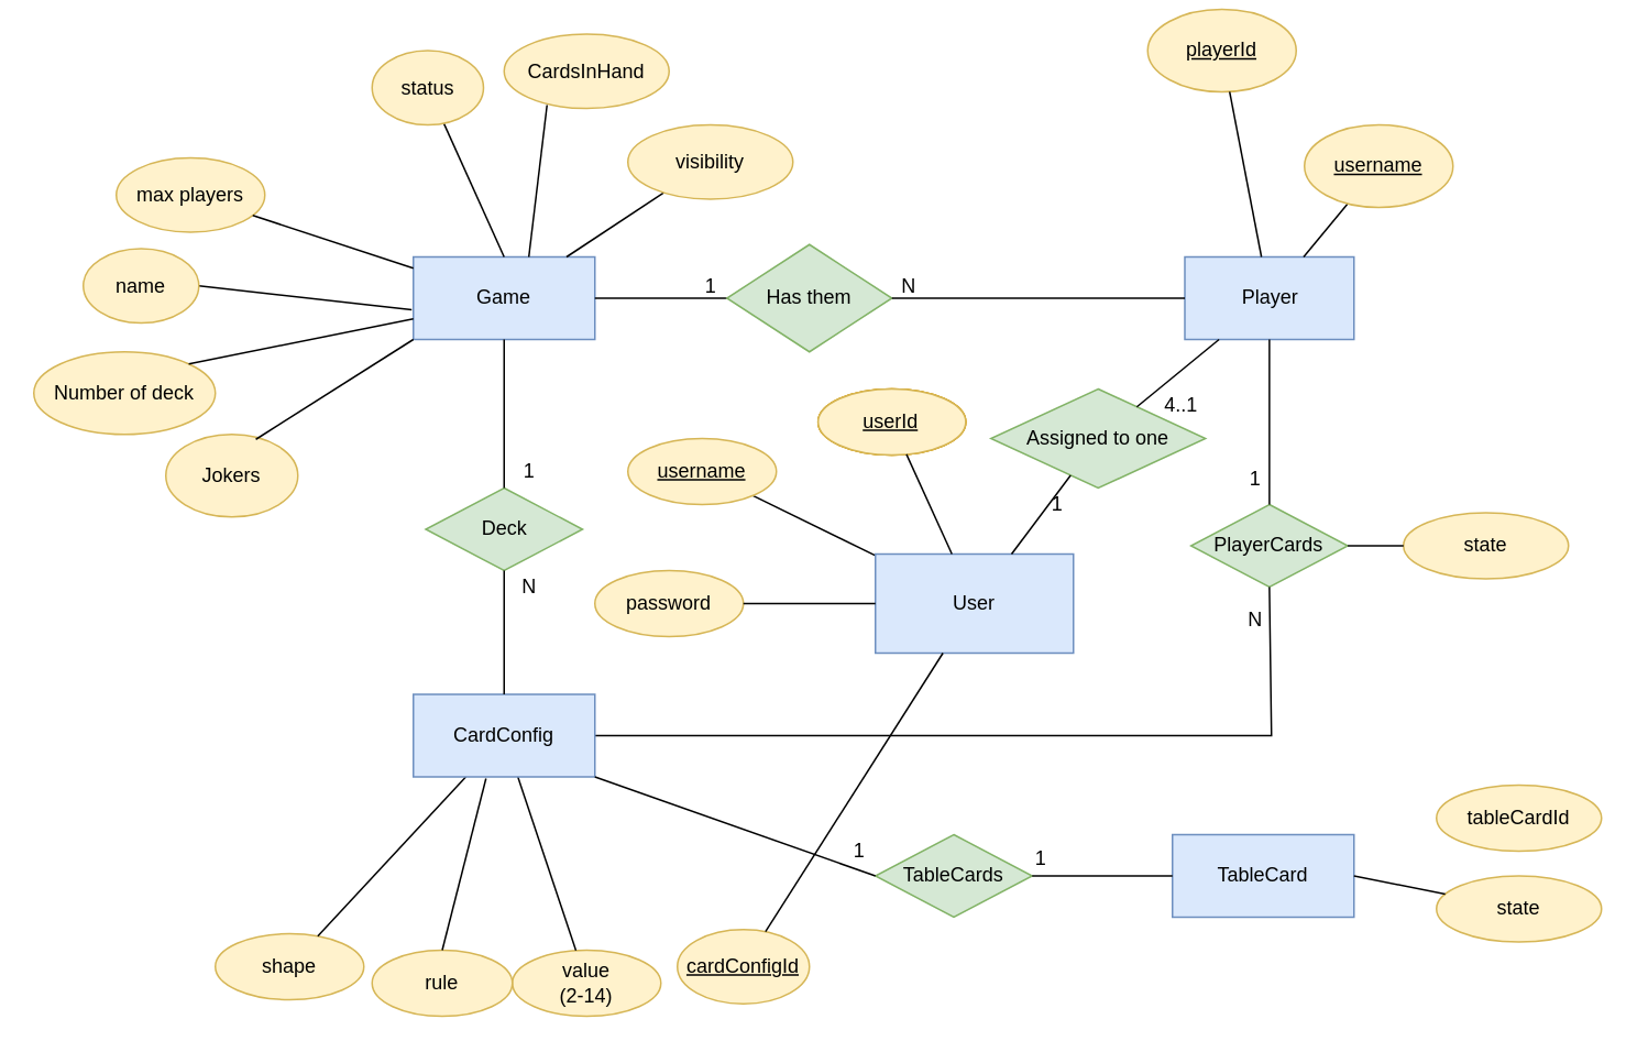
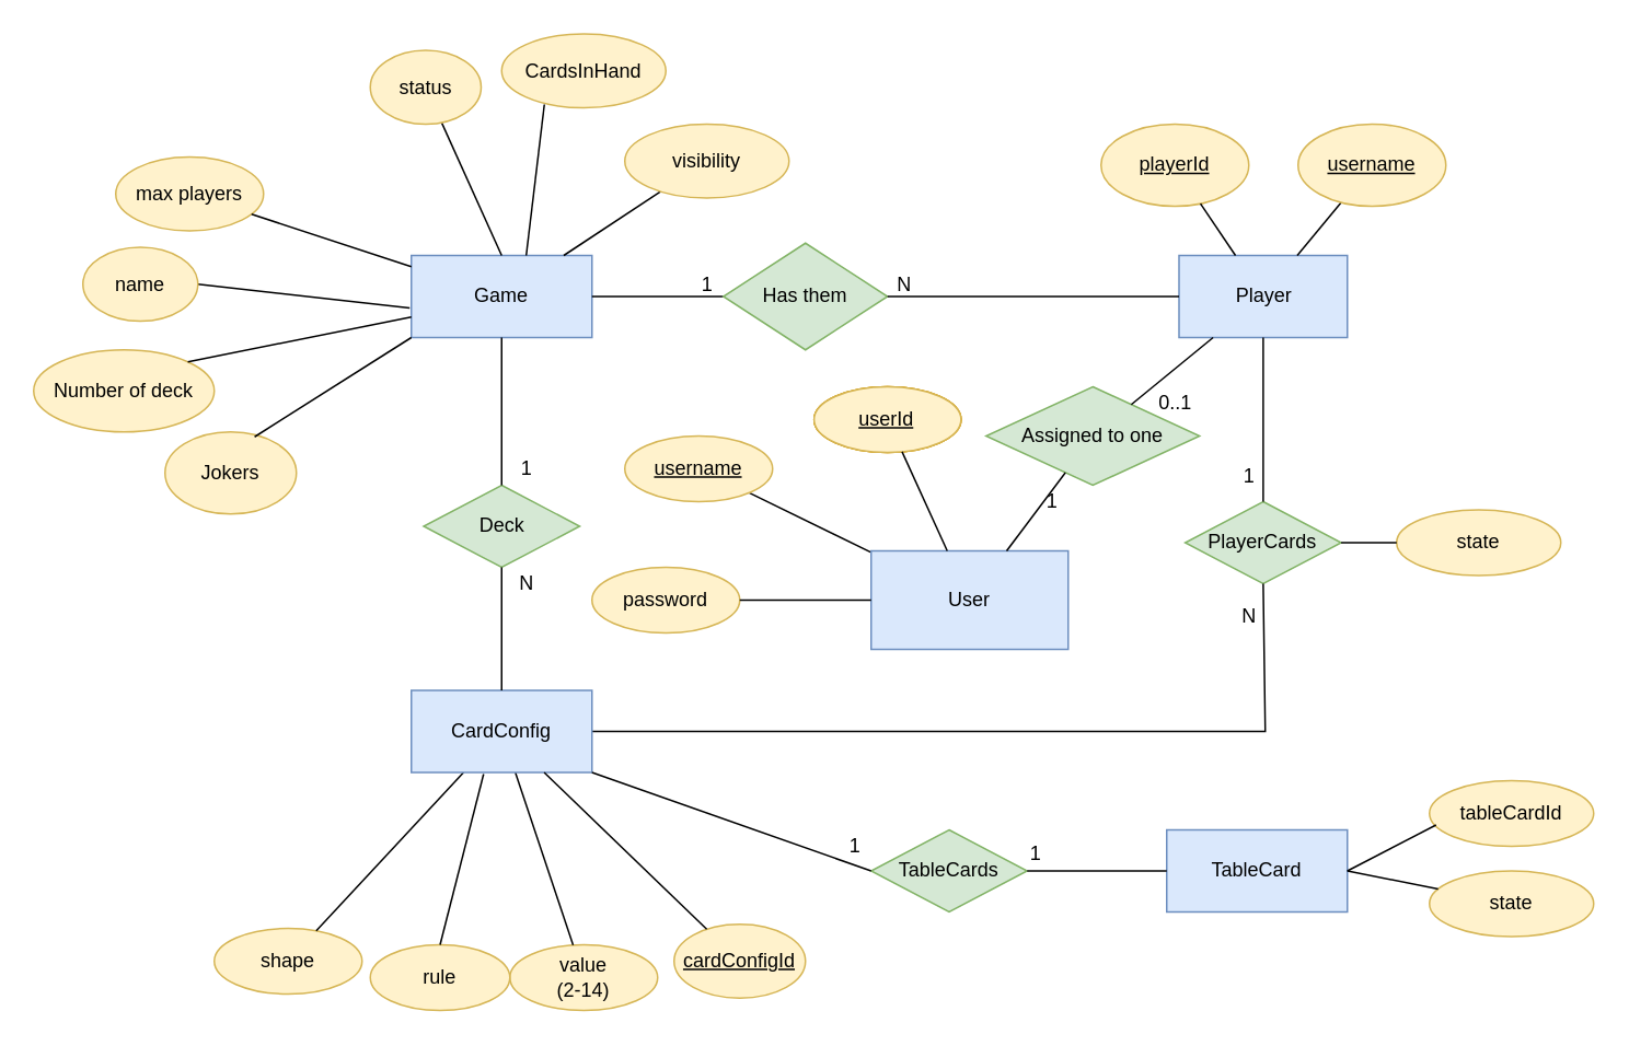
  <mxCell id="0" />
  <mxCell id="1" parent="0" />
  <mxCell id="2" value="PlayerCards" style="rhombus;whiteSpace=wrap;html=1;fillColor=#d5e8d4;strokeColor=#82b366;" parent="1" vertex="1"><mxGeometry x="721.25" y="305" width="95" height="50" as="geometry" /></mxCell>
  <mxCell id="3" value="Player" style="rounded=0;whiteSpace=wrap;html=1;fillColor=#dae8fc;strokeColor=#6c8ebf;" parent="1" vertex="1"><mxGeometry x="717.5" y="155" width="102.5" height="50" as="geometry" /></mxCell>
  <mxCell id="4" value="" style="endArrow=none;html=1;rounded=0;" parent="1" source="2" target="3" edge="1"><mxGeometry width="50" height="50" relative="1" as="geometry"><mxPoint x="890.607" y="340.731" as="sourcePoint" /><mxPoint x="810.435" y="275" as="targetPoint" /></mxGeometry></mxCell>
  <mxCell id="5" value="" style="endArrow=none;html=1;rounded=0;exitX=1;exitY=0.5;exitDx=0;exitDy=0;entryX=0.5;entryY=1;entryDx=0;entryDy=0;" parent="1" source="22" target="2" edge="1"><mxGeometry width="50" height="50" relative="1" as="geometry"><mxPoint x="780" y="305" as="sourcePoint" /><mxPoint x="780" y="335" as="targetPoint" /><Array as="points"><mxPoint x="770" y="445" /></Array></mxGeometry></mxCell>
  <mxCell id="6" value="shape" style="ellipse;whiteSpace=wrap;html=1;fillColor=#fff2cc;strokeColor=#d6b656;" parent="1" vertex="1"><mxGeometry x="130" y="565" width="90" height="40" as="geometry" /></mxCell>
  <mxCell id="7" value="" style="endArrow=none;html=1;rounded=0;" parent="1" source="6" target="22" edge="1"><mxGeometry width="50" height="50" relative="1" as="geometry"><mxPoint x="790" y="315" as="sourcePoint" /><mxPoint x="790" y="285" as="targetPoint" /></mxGeometry></mxCell>
  <mxCell id="8" value="value&lt;br&gt;(2-14)" style="ellipse;whiteSpace=wrap;html=1;fillColor=#fff2cc;strokeColor=#d6b656;" parent="1" vertex="1"><mxGeometry x="310" y="575" width="90" height="40" as="geometry" /></mxCell>
  <mxCell id="9" value="" style="endArrow=none;html=1;rounded=0;" parent="1" source="8" target="22" edge="1"><mxGeometry width="50" height="50" relative="1" as="geometry"><mxPoint x="743.96" y="525.4" as="sourcePoint" /><mxPoint x="767.237" y="475" as="targetPoint" /></mxGeometry></mxCell>
  <mxCell id="10" value="Game" style="rounded=0;whiteSpace=wrap;html=1;strokeColor=#6c8ebf;fillColor=#dae8fc;" parent="1" vertex="1"><mxGeometry x="250" y="155" width="110" height="50" as="geometry" /></mxCell>
  <mxCell id="11" value="" style="endArrow=none;html=1;rounded=0;startArrow=none;" parent="1" source="12" target="10" edge="1"><mxGeometry width="50" height="50" relative="1" as="geometry"><mxPoint x="721.25" y="445" as="sourcePoint" /><mxPoint x="820" y="445" as="targetPoint" /><Array as="points" /></mxGeometry></mxCell>
  <mxCell id="12" value="Has them" style="rhombus;whiteSpace=wrap;html=1;fillColor=#d5e8d4;strokeColor=#82b366;" parent="1" vertex="1"><mxGeometry x="440" y="147.5" width="100" height="65" as="geometry" /></mxCell>
  <mxCell id="13" value="" style="endArrow=none;html=1;rounded=0;startArrow=none;" parent="1" source="3" target="12" edge="1"><mxGeometry width="50" height="50" relative="1" as="geometry"><mxPoint x="607.5" y="240" as="sourcePoint" /><mxPoint x="360" y="192.941" as="targetPoint" /><Array as="points" /></mxGeometry></mxCell>
  <mxCell id="14" value="&lt;u&gt;userId&lt;/u&gt;" style="ellipse;whiteSpace=wrap;html=1;fillColor=#ffe6cc;strokeColor=#d79b00;" parent="1" vertex="1"><mxGeometry x="495.27" y="235" width="89.46" height="40" as="geometry" /></mxCell>
  <mxCell id="15" value="" style="endArrow=none;html=1;rounded=0;startArrow=none;" parent="1" source="70" target="16" edge="1"><mxGeometry width="50" height="50" relative="1" as="geometry"><mxPoint x="562.435" y="232.961" as="sourcePoint" /><mxPoint x="475.461" y="299.815" as="targetPoint" /></mxGeometry></mxCell>
  <mxCell id="16" value="User" style="rounded=0;whiteSpace=wrap;html=1;strokeColor=#6c8ebf;fillColor=#dae8fc;" parent="1" vertex="1"><mxGeometry x="530" y="335" width="120" height="60" as="geometry" /></mxCell>
  <mxCell id="17" value="Assigned to one" style="rhombus;whiteSpace=wrap;html=1;fillColor=#d5e8d4;strokeColor=#82b366;" parent="1" vertex="1"><mxGeometry x="600" y="235" width="130" height="60" as="geometry" /></mxCell>
  <mxCell id="18" value="" style="endArrow=none;html=1;rounded=0;" parent="1" source="16" target="17" edge="1"><mxGeometry width="50" height="50" relative="1" as="geometry"><mxPoint x="490" y="395" as="sourcePoint" /><mxPoint x="540" y="345" as="targetPoint" /></mxGeometry></mxCell>
  <mxCell id="19" value="" style="endArrow=none;html=1;rounded=0;" parent="1" source="17" target="3" edge="1"><mxGeometry width="50" height="50" relative="1" as="geometry"><mxPoint x="575.5" y="345" as="sourcePoint" /><mxPoint x="616.685" y="296.547" as="targetPoint" /></mxGeometry></mxCell>
  <mxCell id="20" value="password" style="ellipse;whiteSpace=wrap;html=1;fillColor=#fff2cc;strokeColor=#d6b656;" parent="1" vertex="1"><mxGeometry x="360" y="345" width="90" height="40" as="geometry" /></mxCell>
  <mxCell id="21" value="" style="endArrow=none;html=1;rounded=0;" parent="1" source="20" target="16" edge="1"><mxGeometry width="50" height="50" relative="1" as="geometry"><mxPoint x="511.106" y="373.475" as="sourcePoint" /><mxPoint x="480" y="361.897" as="targetPoint" /></mxGeometry></mxCell>
  <mxCell id="22" value="CardConfig" style="rounded=0;whiteSpace=wrap;html=1;strokeColor=#6c8ebf;fillColor=#dae8fc;" parent="1" vertex="1"><mxGeometry x="250" y="420" width="110" height="50" as="geometry" /></mxCell>
  <mxCell id="23" value="" style="endArrow=none;html=1;rounded=0;" parent="1" source="3" target="37" edge="1"><mxGeometry width="50" height="50" relative="1" as="geometry"><mxPoint x="825.401" y="165" as="sourcePoint" /><mxPoint x="769.688" y="124.999" as="targetPoint" /></mxGeometry></mxCell>
  <mxCell id="24" value="1" style="text;html=1;align=center;verticalAlign=middle;resizable=0;points=[];autosize=1;strokeColor=none;fillColor=none;" parent="1" vertex="1"><mxGeometry x="420" y="162.5" width="20" height="20" as="geometry" /></mxCell>
  <mxCell id="25" value="N" style="text;html=1;align=center;verticalAlign=middle;resizable=0;points=[];autosize=1;strokeColor=none;fillColor=none;" parent="1" vertex="1"><mxGeometry x="540" y="162.5" width="20" height="20" as="geometry" /></mxCell>
  <mxCell id="26" value="1" style="text;html=1;align=center;verticalAlign=middle;resizable=0;points=[];autosize=1;strokeColor=none;fillColor=none;" parent="1" vertex="1"><mxGeometry x="630" y="295" width="20" height="20" as="geometry" /></mxCell>
- <mxCell id="27" value="4..1" style="text;html=1;align=center;verticalAlign=middle;resizable=0;points=[];autosize=1;strokeColor=none;fillColor=none;" parent="1" vertex="1"><mxGeometry x="695" y="235" width="40" height="20" as="geometry" /></mxCell>
+ <mxCell id="27" value="0..1" style="text;html=1;align=center;verticalAlign=middle;resizable=0;points=[];autosize=1;strokeColor=none;fillColor=none;" parent="1" vertex="1"><mxGeometry x="695" y="235" width="40" height="20" as="geometry" /></mxCell>
  <mxCell id="28" value="Number of deck" style="ellipse;whiteSpace=wrap;html=1;fillColor=#fff2cc;strokeColor=#d6b656;" parent="1" vertex="1"><mxGeometry x="20" y="212.5" width="110" height="50" as="geometry" /></mxCell>
  <mxCell id="29" value="max players" style="ellipse;whiteSpace=wrap;html=1;fillColor=#fff2cc;strokeColor=#d6b656;" parent="1" vertex="1"><mxGeometry x="70" y="95" width="90" height="45" as="geometry" /></mxCell>
  <mxCell id="30" value="" style="endArrow=none;html=1;rounded=0;startArrow=none;" parent="1" source="10" target="29" edge="1"><mxGeometry width="50" height="50" relative="1" as="geometry"><mxPoint x="260.001" y="280" as="sourcePoint" /><mxPoint x="365.91" y="265" as="targetPoint" /><Array as="points" /></mxGeometry></mxCell>
  <mxCell id="31" value="1" style="text;html=1;align=center;verticalAlign=middle;resizable=0;points=[];autosize=1;strokeColor=none;fillColor=none;" parent="1" vertex="1"><mxGeometry x="750" y="280" width="20" height="20" as="geometry" /></mxCell>
  <mxCell id="32" value="N" style="text;html=1;align=center;verticalAlign=middle;resizable=0;points=[];autosize=1;strokeColor=none;fillColor=none;" parent="1" vertex="1"><mxGeometry x="750" y="365" width="20" height="20" as="geometry" /></mxCell>
  <mxCell id="33" value="" style="endArrow=none;html=1;rounded=0;exitX=0.5;exitY=0;exitDx=0;exitDy=0;" parent="1" source="10" target="34" edge="1"><mxGeometry width="50" height="50" relative="1" as="geometry"><mxPoint x="480" y="255" as="sourcePoint" /><mxPoint x="305" y="85" as="targetPoint" /></mxGeometry></mxCell>
  <mxCell id="34" value="status" style="ellipse;whiteSpace=wrap;html=1;fillColor=#fff2cc;strokeColor=#d6b656;" parent="1" vertex="1"><mxGeometry x="225" y="30" width="67.5" height="45" as="geometry" /></mxCell>
  <mxCell id="35" value="&lt;u&gt;userId&lt;/u&gt;" style="ellipse;whiteSpace=wrap;html=1;fillColor=#ffe6cc;strokeColor=#d79b00;" parent="1" vertex="1"><mxGeometry x="495.27" y="235" width="89.46" height="40" as="geometry" /></mxCell>
  <mxCell id="36" value="&lt;u&gt;userId&lt;/u&gt;" style="ellipse;whiteSpace=wrap;html=1;fillColor=#fff2cc;strokeColor=#d6b656;" parent="1" vertex="1"><mxGeometry x="495.27" y="235" width="89.46" height="40" as="geometry" /></mxCell>
  <mxCell id="37" value="&lt;u&gt;username&lt;/u&gt;" style="ellipse;whiteSpace=wrap;html=1;fillColor=#fff2cc;strokeColor=#d6b656;" parent="1" vertex="1"><mxGeometry x="790" y="75" width="90" height="50" as="geometry" /></mxCell>
- <mxCell id="38" value="&lt;u&gt;playerId&lt;/u&gt;" style="ellipse;whiteSpace=wrap;html=1;fillColor=#fff2cc;strokeColor=#d6b656;" parent="1" vertex="1"><mxGeometry x="695" y="5" width="90" height="50" as="geometry" /></mxCell>
+ <mxCell id="38" value="&lt;u&gt;playerId&lt;/u&gt;" style="ellipse;whiteSpace=wrap;html=1;fillColor=#fff2cc;strokeColor=#d6b656;" parent="1" vertex="1"><mxGeometry x="670" y="75" width="90" height="50" as="geometry" /></mxCell>
  <mxCell id="39" value="" style="endArrow=none;html=1;rounded=0;" parent="1" source="3" target="38" edge="1"><mxGeometry width="50" height="50" relative="1" as="geometry"><mxPoint x="779.176" y="165" as="sourcePoint" /><mxPoint x="779.688" y="134.999" as="targetPoint" /><Array as="points" /></mxGeometry></mxCell>
  <mxCell id="40" value="state" style="ellipse;whiteSpace=wrap;html=1;fillColor=#fff2cc;strokeColor=#d6b656;" parent="1" vertex="1"><mxGeometry x="850" y="310" width="100" height="40" as="geometry" /></mxCell>
  <mxCell id="41" value="" style="endArrow=none;html=1;rounded=0;" parent="1" source="2" target="40" edge="1"><mxGeometry width="50" height="50" relative="1" as="geometry"><mxPoint x="799.484" y="165" as="sourcePoint" /><mxPoint x="826.251" y="132.727" as="targetPoint" /></mxGeometry></mxCell>
  <mxCell id="42" value="&lt;u&gt;cardConfigId&lt;/u&gt;" style="ellipse;whiteSpace=wrap;html=1;fillColor=#fff2cc;strokeColor=#d6b656;" parent="1" vertex="1"><mxGeometry x="410" y="562.5" width="80" height="45" as="geometry" /></mxCell>
- <mxCell id="43" value="" style="endArrow=none;html=1;rounded=0;" parent="1" source="42" target="16" edge="1"><mxGeometry width="50" height="50" relative="1" as="geometry"><mxPoint x="833.434" y="507.446" as="sourcePoint" /><mxPoint x="811.25" y="490" as="targetPoint" /></mxGeometry></mxCell>
+ <mxCell id="43" value="" style="endArrow=none;html=1;rounded=0;" parent="1" source="42" target="22" edge="1"><mxGeometry width="50" height="50" relative="1" as="geometry"><mxPoint x="833.434" y="507.446" as="sourcePoint" /><mxPoint x="811.25" y="490" as="targetPoint" /></mxGeometry></mxCell>
  <mxCell id="44" value="rule" style="ellipse;whiteSpace=wrap;html=1;fillColor=#fff2cc;strokeColor=#d6b656;" parent="1" vertex="1"><mxGeometry x="225" y="575" width="85" height="40" as="geometry" /></mxCell>
  <mxCell id="45" value="" style="endArrow=none;html=1;rounded=0;" parent="1" source="10" target="46" edge="1"><mxGeometry width="50" height="50" relative="1" as="geometry"><mxPoint x="415" y="162.5" as="sourcePoint" /><mxPoint x="415" y="92.5" as="targetPoint" /></mxGeometry></mxCell>
  <mxCell id="46" value="visibility" style="ellipse;whiteSpace=wrap;html=1;fillColor=#fff2cc;strokeColor=#d6b656;" parent="1" vertex="1"><mxGeometry x="380" y="75" width="100" height="45" as="geometry" /></mxCell>
  <mxCell id="47" value="" style="endArrow=none;html=1;rounded=0;exitX=-0.009;exitY=0.64;exitDx=0;exitDy=0;exitPerimeter=0;entryX=1;entryY=0.5;entryDx=0;entryDy=0;" parent="1" source="10" target="48" edge="1"><mxGeometry width="50" height="50" relative="1" as="geometry"><mxPoint x="185" y="325" as="sourcePoint" /><mxPoint x="190" y="205" as="targetPoint" /></mxGeometry></mxCell>
  <mxCell id="48" value="name" style="ellipse;whiteSpace=wrap;html=1;fillColor=#fff2cc;strokeColor=#d6b656;" parent="1" vertex="1"><mxGeometry x="50" y="150" width="70" height="45" as="geometry" /></mxCell>
  <mxCell id="49" value="" style="endArrow=none;html=1;rounded=0;entryX=0.5;entryY=0;entryDx=0;entryDy=0;exitX=0.4;exitY=1.02;exitDx=0;exitDy=0;exitPerimeter=0;" parent="1" source="22" target="44" edge="1"><mxGeometry width="50" height="50" relative="1" as="geometry"><mxPoint x="712.87" y="545" as="sourcePoint" /><mxPoint x="560" y="545" as="targetPoint" /><Array as="points" /></mxGeometry></mxCell>
  <mxCell id="50" value="TableCards" style="rhombus;whiteSpace=wrap;html=1;fillColor=#d5e8d4;strokeColor=#82b366;" parent="1" vertex="1"><mxGeometry x="530" y="505" width="95" height="50" as="geometry" /></mxCell>
  <mxCell id="51" value="" style="endArrow=none;html=1;rounded=0;entryX=0;entryY=0.5;entryDx=0;entryDy=0;exitX=1;exitY=1;exitDx=0;exitDy=0;" parent="1" source="22" target="50" edge="1"><mxGeometry width="50" height="50" relative="1" as="geometry"><mxPoint x="710" y="465" as="sourcePoint" /><mxPoint x="780" y="365" as="targetPoint" /><Array as="points" /></mxGeometry></mxCell>
  <mxCell id="52" value="TableCard" style="rounded=0;whiteSpace=wrap;html=1;strokeColor=#6c8ebf;fillColor=#dae8fc;" parent="1" vertex="1"><mxGeometry x="710" y="505" width="110" height="50" as="geometry" /></mxCell>
  <mxCell id="53" value="" style="endArrow=none;html=1;rounded=0;entryX=0;entryY=0.5;entryDx=0;entryDy=0;exitX=1;exitY=0.5;exitDx=0;exitDy=0;" parent="1" source="50" target="52" edge="1"><mxGeometry width="50" height="50" relative="1" as="geometry"><mxPoint x="430" y="505" as="sourcePoint" /><mxPoint x="602.5" y="505" as="targetPoint" /><Array as="points" /></mxGeometry></mxCell>
  <mxCell id="54" value="1" style="text;html=1;align=center;verticalAlign=middle;resizable=0;points=[];autosize=1;strokeColor=none;fillColor=none;" parent="1" vertex="1"><mxGeometry x="510" y="505" width="20" height="20" as="geometry" /></mxCell>
  <mxCell id="55" value="1" style="text;html=1;align=center;verticalAlign=middle;resizable=0;points=[];autosize=1;strokeColor=none;fillColor=none;" parent="1" vertex="1"><mxGeometry x="620" y="510" width="20" height="20" as="geometry" /></mxCell>
  <mxCell id="56" value="state" style="ellipse;whiteSpace=wrap;html=1;fillColor=#fff2cc;strokeColor=#d6b656;" parent="1" vertex="1"><mxGeometry x="870" y="530" width="100" height="40" as="geometry" /></mxCell>
  <mxCell id="57" value="" style="endArrow=none;html=1;rounded=0;exitX=1;exitY=0.5;exitDx=0;exitDy=0;" parent="1" source="52" target="56" edge="1"><mxGeometry width="50" height="50" relative="1" as="geometry"><mxPoint x="810" y="529.5" as="sourcePoint" /><mxPoint x="895" y="529.5" as="targetPoint" /><Array as="points" /></mxGeometry></mxCell>
  <mxCell id="58" value="Deck" style="rhombus;whiteSpace=wrap;html=1;fillColor=#d5e8d4;strokeColor=#82b366;" parent="1" vertex="1"><mxGeometry x="257.5" y="295" width="95" height="50" as="geometry" /></mxCell>
  <mxCell id="59" value="" style="endArrow=none;html=1;rounded=0;entryX=0.5;entryY=1;entryDx=0;entryDy=0;exitX=0.5;exitY=0;exitDx=0;exitDy=0;" parent="1" source="22" target="58" edge="1"><mxGeometry width="50" height="50" relative="1" as="geometry"><mxPoint x="345.179" y="497.609" as="sourcePoint" /><mxPoint x="310.003" y="392.4" as="targetPoint" /></mxGeometry></mxCell>
  <mxCell id="60" value="" style="endArrow=none;html=1;rounded=0;entryX=0.5;entryY=1;entryDx=0;entryDy=0;" parent="1" source="58" target="10" edge="1"><mxGeometry width="50" height="50" relative="1" as="geometry"><mxPoint x="368.509" y="595.209" as="sourcePoint" /><mxPoint x="333.333" y="490" as="targetPoint" /></mxGeometry></mxCell>
  <mxCell id="61" value="N" style="text;html=1;align=center;verticalAlign=middle;resizable=0;points=[];autosize=1;strokeColor=none;fillColor=none;" parent="1" vertex="1"><mxGeometry x="310" y="345" width="20" height="20" as="geometry" /></mxCell>
  <mxCell id="62" value="1" style="text;html=1;align=center;verticalAlign=middle;resizable=0;points=[];autosize=1;strokeColor=none;fillColor=none;" parent="1" vertex="1"><mxGeometry x="310" y="275" width="20" height="20" as="geometry" /></mxCell>
  <mxCell id="63" value="" style="endArrow=none;html=1;rounded=0;exitX=1;exitY=0;exitDx=0;exitDy=0;entryX=0;entryY=0.75;entryDx=0;entryDy=0;" parent="1" source="28" target="10" edge="1"><mxGeometry width="50" height="50" relative="1" as="geometry"><mxPoint x="510" y="235" as="sourcePoint" /><mxPoint x="560" y="185" as="targetPoint" /></mxGeometry></mxCell>
  <mxCell id="64" value="CardsInHand" style="ellipse;whiteSpace=wrap;html=1;fillColor=#fff2cc;strokeColor=#d6b656;" parent="1" vertex="1"><mxGeometry x="305" y="20" width="100" height="45" as="geometry" /></mxCell>
  <mxCell id="65" value="" style="endArrow=none;html=1;rounded=0;exitX=0.636;exitY=0;exitDx=0;exitDy=0;exitPerimeter=0;entryX=0.26;entryY=0.956;entryDx=0;entryDy=0;entryPerimeter=0;" parent="1" source="10" target="64" edge="1"><mxGeometry width="50" height="50" relative="1" as="geometry"><mxPoint x="315" y="165" as="sourcePoint" /><mxPoint x="295.481" y="84.864" as="targetPoint" /></mxGeometry></mxCell>
  <mxCell id="66" value="tableCardId" style="ellipse;whiteSpace=wrap;html=1;fillColor=#fff2cc;strokeColor=#d6b656;" parent="1" vertex="1"><mxGeometry x="870" y="475" width="100" height="40" as="geometry" /></mxCell>
+ <mxCell id="67" value="" style="endArrow=none;html=1;rounded=0;exitX=1;exitY=0.5;exitDx=0;exitDy=0;entryX=0.04;entryY=0.675;entryDx=0;entryDy=0;entryPerimeter=0;" parent="1" source="52" target="66" edge="1"><mxGeometry width="50" height="50" relative="1" as="geometry"><mxPoint x="830" y="540" as="sourcePoint" /><mxPoint x="878.932" y="553.592" as="targetPoint" /><Array as="points" /></mxGeometry></mxCell>
  <mxCell id="68" value="Jokers" style="ellipse;whiteSpace=wrap;html=1;fillColor=#fff2cc;strokeColor=#d6b656;" parent="1" vertex="1"><mxGeometry x="100" y="262.5" width="80" height="50" as="geometry" /></mxCell>
  <mxCell id="69" value="" style="endArrow=none;html=1;rounded=0;exitX=0.682;exitY=0.06;exitDx=0;exitDy=0;entryX=0;entryY=1;entryDx=0;entryDy=0;exitPerimeter=0;" parent="1" source="68" target="10" edge="1"><mxGeometry width="50" height="50" relative="1" as="geometry"><mxPoint x="123.891" y="229.822" as="sourcePoint" /><mxPoint x="260" y="202.5" as="targetPoint" /></mxGeometry></mxCell>
  <mxCell id="70" value="&lt;u&gt;username&lt;/u&gt;" style="ellipse;whiteSpace=wrap;html=1;fillColor=#fff2cc;strokeColor=#d6b656;" parent="1" vertex="1"><mxGeometry x="380" y="265" width="90" height="40" as="geometry" /></mxCell>
  <mxCell id="71" value="" style="endArrow=none;html=1;rounded=0;" parent="1" source="14" target="16" edge="1"><mxGeometry width="50" height="50" relative="1" as="geometry"><mxPoint x="541.749" y="274.985" as="sourcePoint" /><mxPoint x="547.273" y="335" as="targetPoint" /></mxGeometry></mxCell>
